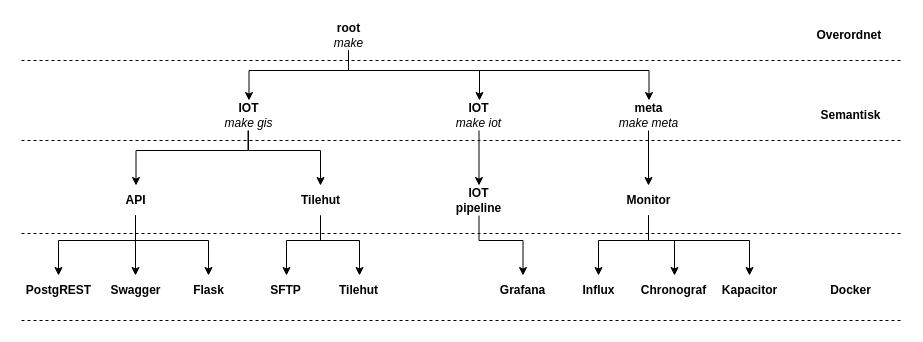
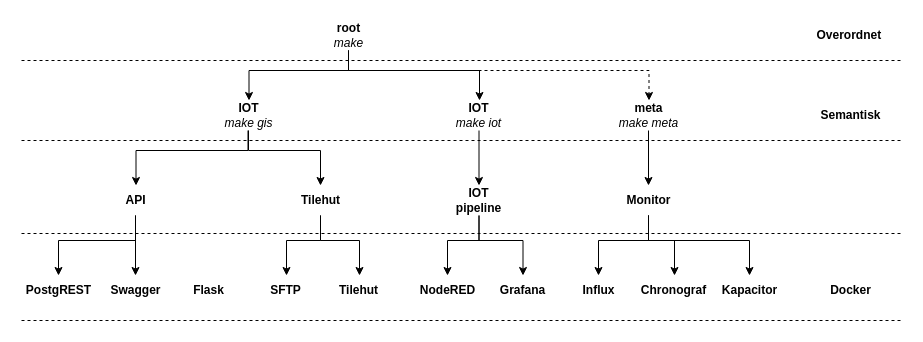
  <mxCell id="0" />
  <mxCell id="1" parent="0" />
  <mxCell id="2" value="" style="edgeStyle=orthogonalEdgeStyle;rounded=0;orthogonalLoop=1;jettySize=auto;html=1;" edge="1" parent="1" source="5" target="24"><mxGeometry relative="1" as="geometry"><Array as="points"><mxPoint x="348.5" y="70" /><mxPoint x="248.5" y="70" /></Array></mxGeometry></mxCell>
- <mxCell id="3" value="" style="edgeStyle=orthogonalEdgeStyle;rounded=0;orthogonalLoop=1;jettySize=auto;html=1;" edge="1" parent="1" source="5" target="7"><mxGeometry relative="1" as="geometry"><Array as="points"><mxPoint x="348.5" y="70" /><mxPoint x="648.5" y="70" /></Array></mxGeometry></mxCell>
+ <mxCell id="3" value="" style="edgeStyle=orthogonalEdgeStyle;rounded=0;orthogonalLoop=1;jettySize=auto;html=1;dashed=1;" edge="1" parent="1" source="5" target="7"><mxGeometry relative="1" as="geometry"><Array as="points"><mxPoint x="348.5" y="70" /><mxPoint x="648.5" y="70" /></Array></mxGeometry></mxCell>
  <mxCell id="4" style="edgeStyle=orthogonalEdgeStyle;rounded=0;orthogonalLoop=1;jettySize=auto;html=1;" edge="1" parent="1" source="5" target="16"><mxGeometry relative="1" as="geometry"><Array as="points"><mxPoint x="348" y="70" /><mxPoint x="479" y="70" /></Array></mxGeometry></mxCell>
  <mxCell id="5" value="&lt;b&gt;root&lt;/b&gt;&lt;br&gt;&lt;i&gt;make&lt;/i&gt;&lt;br&gt;" style="text;html=1;strokeColor=none;fillColor=none;align=center;verticalAlign=middle;whiteSpace=wrap;rounded=0;" vertex="1" parent="1"><mxGeometry x="316.5" y="20" width="63" height="30" as="geometry" /></mxCell>
  <mxCell id="6" value="" style="edgeStyle=orthogonalEdgeStyle;rounded=0;orthogonalLoop=1;jettySize=auto;html=1;" edge="1" parent="1" source="7" target="11"><mxGeometry relative="1" as="geometry" /></mxCell>
  <mxCell id="7" value="&lt;b&gt;meta&lt;/b&gt;&lt;br&gt;&lt;i&gt;make meta&lt;/i&gt;&lt;br&gt;" style="text;html=1;strokeColor=none;fillColor=none;align=center;verticalAlign=middle;whiteSpace=wrap;rounded=0;" vertex="1" parent="1"><mxGeometry x="616.5" y="100" width="63" height="30" as="geometry" /></mxCell>
  <mxCell id="8" value="" style="edgeStyle=orthogonalEdgeStyle;rounded=0;orthogonalLoop=1;jettySize=auto;html=1;" edge="1" parent="1" source="11" target="14"><mxGeometry relative="1" as="geometry"><Array as="points"><mxPoint x="648" y="240" /><mxPoint x="598" y="240" /></Array></mxGeometry></mxCell>
  <mxCell id="9" value="" style="edgeStyle=orthogonalEdgeStyle;rounded=0;orthogonalLoop=1;jettySize=auto;html=1;" edge="1" parent="1" source="11" target="13"><mxGeometry relative="1" as="geometry"><Array as="points"><mxPoint x="648" y="240" /><mxPoint x="674" y="240" /></Array></mxGeometry></mxCell>
  <mxCell id="10" value="" style="edgeStyle=orthogonalEdgeStyle;rounded=0;orthogonalLoop=1;jettySize=auto;html=1;" edge="1" parent="1" source="11" target="12"><mxGeometry relative="1" as="geometry"><Array as="points"><mxPoint x="648" y="240" /><mxPoint x="749" y="240" /></Array></mxGeometry></mxCell>
  <mxCell id="11" value="&lt;b&gt;Monitor&lt;/b&gt;&lt;br&gt;" style="text;html=1;strokeColor=none;fillColor=none;align=center;verticalAlign=middle;whiteSpace=wrap;rounded=0;" vertex="1" parent="1"><mxGeometry x="616.5" y="185" width="63" height="30" as="geometry" /></mxCell>
  <mxCell id="12" value="&lt;b&gt;Kapacitor&lt;/b&gt;&lt;br&gt;" style="text;html=1;strokeColor=none;fillColor=none;align=center;verticalAlign=middle;whiteSpace=wrap;rounded=0;" vertex="1" parent="1"><mxGeometry x="717.5" y="275" width="63" height="30" as="geometry" /></mxCell>
  <mxCell id="13" value="&lt;b&gt;Chronograf&lt;/b&gt;&lt;br&gt;" style="text;html=1;strokeColor=none;fillColor=none;align=center;verticalAlign=middle;whiteSpace=wrap;rounded=0;" vertex="1" parent="1"><mxGeometry x="642" y="275" width="63" height="30" as="geometry" /></mxCell>
  <mxCell id="14" value="&lt;b&gt;Influx&lt;/b&gt;&lt;br&gt;" style="text;html=1;strokeColor=none;fillColor=none;align=center;verticalAlign=middle;whiteSpace=wrap;rounded=0;" vertex="1" parent="1"><mxGeometry x="566.5" y="275" width="63" height="30" as="geometry" /></mxCell>
  <mxCell id="15" style="edgeStyle=orthogonalEdgeStyle;rounded=0;orthogonalLoop=1;jettySize=auto;html=1;entryX=0.5;entryY=0;entryDx=0;entryDy=0;" edge="1" parent="1" source="16" target="19"><mxGeometry relative="1" as="geometry" /></mxCell>
  <mxCell id="16" value="&lt;b&gt;IOT&lt;/b&gt;&lt;br&gt;&lt;i&gt;make iot&lt;/i&gt;&lt;br&gt;" style="text;html=1;strokeColor=none;fillColor=none;align=center;verticalAlign=middle;whiteSpace=wrap;rounded=0;" vertex="1" parent="1"><mxGeometry x="447" y="100" width="63" height="30" as="geometry" /></mxCell>
+ <mxCell id="17" style="edgeStyle=orthogonalEdgeStyle;rounded=0;orthogonalLoop=1;jettySize=auto;html=1;" edge="1" parent="1" source="19" target="20"><mxGeometry relative="1" as="geometry"><Array as="points"><mxPoint x="479" y="240" /><mxPoint x="447" y="240" /></Array></mxGeometry></mxCell>
  <mxCell id="18" style="edgeStyle=orthogonalEdgeStyle;rounded=0;orthogonalLoop=1;jettySize=auto;html=1;entryX=0.5;entryY=0;entryDx=0;entryDy=0;" edge="1" parent="1" source="19" target="21"><mxGeometry relative="1" as="geometry"><Array as="points"><mxPoint x="479" y="240" /><mxPoint x="523" y="240" /></Array></mxGeometry></mxCell>
  <mxCell id="19" value="&lt;b&gt;IOT pipeline&lt;/b&gt;&lt;br&gt;" style="text;html=1;strokeColor=none;fillColor=none;align=center;verticalAlign=middle;whiteSpace=wrap;rounded=0;" vertex="1" parent="1"><mxGeometry x="447" y="185" width="63" height="30" as="geometry" /></mxCell>
+ <mxCell id="20" value="&lt;b&gt;NodeRED&lt;/b&gt;&lt;br&gt;" style="text;html=1;strokeColor=none;fillColor=none;align=center;verticalAlign=middle;whiteSpace=wrap;rounded=0;" vertex="1" parent="1"><mxGeometry x="415.5" y="275" width="63" height="30" as="geometry" /></mxCell>
  <mxCell id="21" value="&lt;b&gt;Grafana&lt;/b&gt;&lt;br&gt;" style="text;html=1;strokeColor=none;fillColor=none;align=center;verticalAlign=middle;whiteSpace=wrap;rounded=0;" vertex="1" parent="1"><mxGeometry x="491" y="275" width="63" height="30" as="geometry" /></mxCell>
  <mxCell id="22" value="" style="edgeStyle=orthogonalEdgeStyle;rounded=0;orthogonalLoop=1;jettySize=auto;html=1;" edge="1" parent="1" target="28"><mxGeometry relative="1" as="geometry"><mxPoint x="247.5" y="130" as="sourcePoint" /><Array as="points"><mxPoint x="247.5" y="150" /><mxPoint x="135.5" y="150" /></Array></mxGeometry></mxCell>
  <mxCell id="23" style="edgeStyle=orthogonalEdgeStyle;rounded=0;orthogonalLoop=1;jettySize=auto;html=1;" edge="1" parent="1" source="24" target="31"><mxGeometry relative="1" as="geometry"><Array as="points"><mxPoint x="248" y="150" /><mxPoint x="320" y="150" /></Array></mxGeometry></mxCell>
  <mxCell id="24" value="&lt;b&gt;IOT&lt;/b&gt;&lt;br&gt;&lt;i&gt;make gis&lt;/i&gt;&lt;br&gt;" style="text;html=1;strokeColor=none;fillColor=none;align=center;verticalAlign=middle;whiteSpace=wrap;rounded=0;" vertex="1" parent="1"><mxGeometry x="216.5" y="100" width="63" height="30" as="geometry" /></mxCell>
  <mxCell id="25" style="edgeStyle=orthogonalEdgeStyle;rounded=0;orthogonalLoop=1;jettySize=auto;html=1;" edge="1" parent="1" source="28" target="36"><mxGeometry relative="1" as="geometry"><Array as="points"><mxPoint x="135" y="240" /><mxPoint x="58" y="240" /></Array></mxGeometry></mxCell>
  <mxCell id="26" style="edgeStyle=orthogonalEdgeStyle;rounded=0;orthogonalLoop=1;jettySize=auto;html=1;entryX=0.5;entryY=0;entryDx=0;entryDy=0;" edge="1" parent="1" source="28" target="34"><mxGeometry relative="1" as="geometry" /></mxCell>
- <mxCell id="27" style="edgeStyle=orthogonalEdgeStyle;rounded=0;orthogonalLoop=1;jettySize=auto;html=1;entryX=0.5;entryY=0;entryDx=0;entryDy=0;" edge="1" parent="1" source="28" target="35"><mxGeometry relative="1" as="geometry"><Array as="points"><mxPoint x="135" y="240" /><mxPoint x="208" y="240" /></Array></mxGeometry></mxCell>
  <mxCell id="28" value="&lt;b&gt;API&lt;/b&gt;&lt;br&gt;" style="text;html=1;strokeColor=none;fillColor=none;align=center;verticalAlign=middle;whiteSpace=wrap;rounded=0;" vertex="1" parent="1"><mxGeometry x="103.5" y="185" width="63" height="30" as="geometry" /></mxCell>
  <mxCell id="29" value="" style="edgeStyle=orthogonalEdgeStyle;rounded=0;orthogonalLoop=1;jettySize=auto;html=1;" edge="1" parent="1" source="31" target="33"><mxGeometry relative="1" as="geometry"><Array as="points"><mxPoint x="320" y="240" /><mxPoint x="359" y="240" /></Array></mxGeometry></mxCell>
  <mxCell id="30" value="" style="edgeStyle=orthogonalEdgeStyle;rounded=0;orthogonalLoop=1;jettySize=auto;html=1;" edge="1" parent="1" source="31" target="32"><mxGeometry relative="1" as="geometry"><Array as="points"><mxPoint x="320" y="240" /><mxPoint x="286" y="240" /></Array></mxGeometry></mxCell>
  <mxCell id="31" value="&lt;b&gt;Tilehut&lt;/b&gt;&lt;br&gt;" style="text;html=1;strokeColor=none;fillColor=none;align=center;verticalAlign=middle;whiteSpace=wrap;rounded=0;" vertex="1" parent="1"><mxGeometry x="288.5" y="185" width="63" height="30" as="geometry" /></mxCell>
  <mxCell id="32" value="&lt;b&gt;SFTP&lt;/b&gt;&lt;br&gt;" style="text;html=1;strokeColor=none;fillColor=none;align=center;verticalAlign=middle;whiteSpace=wrap;rounded=0;" vertex="1" parent="1"><mxGeometry x="254" y="275" width="63" height="30" as="geometry" /></mxCell>
  <mxCell id="33" value="&lt;b&gt;Tilehut&lt;/b&gt;&lt;br&gt;" style="text;html=1;strokeColor=none;fillColor=none;align=center;verticalAlign=middle;whiteSpace=wrap;rounded=0;" vertex="1" parent="1"><mxGeometry x="327" y="275" width="63" height="30" as="geometry" /></mxCell>
  <mxCell id="34" value="&lt;b&gt;Swagger&lt;/b&gt;" style="text;html=1;strokeColor=none;fillColor=none;align=center;verticalAlign=middle;whiteSpace=wrap;rounded=0;" vertex="1" parent="1"><mxGeometry x="103.5" y="275" width="63" height="30" as="geometry" /></mxCell>
  <mxCell id="35" value="&lt;b&gt;Flask&lt;/b&gt;&lt;br&gt;" style="text;html=1;strokeColor=none;fillColor=none;align=center;verticalAlign=middle;whiteSpace=wrap;rounded=0;" vertex="1" parent="1"><mxGeometry x="176.5" y="275" width="63" height="30" as="geometry" /></mxCell>
  <mxCell id="36" value="&lt;b&gt;PostgREST&lt;/b&gt;" style="text;html=1;strokeColor=none;fillColor=none;align=center;verticalAlign=middle;whiteSpace=wrap;rounded=0;" vertex="1" parent="1"><mxGeometry x="26.5" y="275" width="63" height="30" as="geometry" /></mxCell>
  <mxCell id="37" value="" style="endArrow=none;dashed=1;html=1;" edge="1" parent="1"><mxGeometry width="50" height="50" relative="1" as="geometry"><mxPoint x="900" y="320" as="sourcePoint" /><mxPoint y="320" as="targetPoint" x="20" /></mxGeometry></mxCell>
  <mxCell id="38" value="" style="endArrow=none;dashed=1;html=1;" edge="1" parent="1"><mxGeometry width="50" height="50" relative="1" as="geometry"><mxPoint x="900" y="233" as="sourcePoint" /><mxPoint y="233" as="targetPoint" x="20" /></mxGeometry></mxCell>
  <mxCell id="39" value="" style="endArrow=none;dashed=1;html=1;" edge="1" parent="1"><mxGeometry width="50" height="50" relative="1" as="geometry"><mxPoint x="900" y="140" as="sourcePoint" /><mxPoint y="140" as="targetPoint" x="20" /></mxGeometry></mxCell>
  <mxCell id="40" value="" style="endArrow=none;dashed=1;html=1;" edge="1" parent="1"><mxGeometry width="50" height="50" relative="1" as="geometry"><mxPoint x="900" y="60" as="sourcePoint" /><mxPoint y="60" as="targetPoint" x="20" /></mxGeometry></mxCell>
  <mxCell id="41" value="&lt;b&gt;Overordnet&amp;nbsp;&lt;/b&gt;" style="text;html=1;strokeColor=none;fillColor=none;align=center;verticalAlign=middle;whiteSpace=wrap;rounded=0;" vertex="1" parent="1"><mxGeometry x="800" y="20" width="101" height="30" as="geometry" /></mxCell>
  <mxCell id="42" value="&lt;b&gt;Semantisk&lt;/b&gt;" style="text;html=1;strokeColor=none;fillColor=none;align=center;verticalAlign=middle;whiteSpace=wrap;rounded=0;" vertex="1" parent="1"><mxGeometry x="800" y="100" width="101" height="30" as="geometry" /></mxCell>
  <mxCell id="43" value="&lt;b&gt;Docker&lt;/b&gt;" style="text;html=1;strokeColor=none;fillColor=none;align=center;verticalAlign=middle;whiteSpace=wrap;rounded=0;" vertex="1" parent="1"><mxGeometry x="800" y="275" width="101" height="30" as="geometry" /></mxCell>
